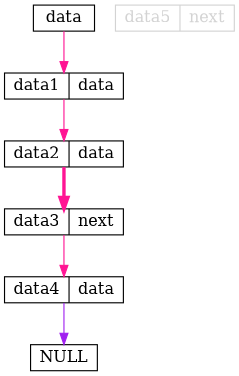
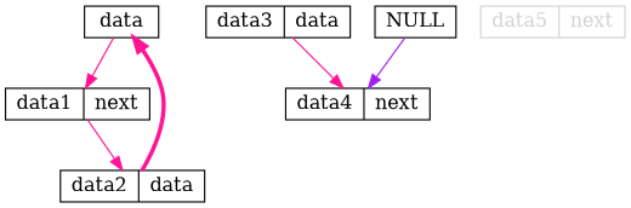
  digraph {
    node [shape=record]
    edge [color=deeppink]
    n1 [height=.1 label=data]
-   n2 [height=.1 label="data1|data"]
+   n2 [height=.1 label="data1|next"]
    n3 [height=.1 label="data2|data"]
-   n4 [height=.1 label="data3|next"]
-   n5 [height=.1 label="data4|data"]
+   n4 [height=.1 label="data3|data"]
+   n5 [height=.1 label="data4|next"]
    n6 [color=lightgrey fontcolor=lightgrey height=.1 label="data5|next"]
    n7 [height=.1 label=NULL]
    n1 -> n2
    n2 -> n3
-   n3 -> n4 [penwidth=3 style=filled]
+   n3 -> n1 [penwidth=3 style=filled]
    n4 -> n5
-   n5 -> n7 [color=purple]
+   n7 -> n5 [color=purple]
  }
